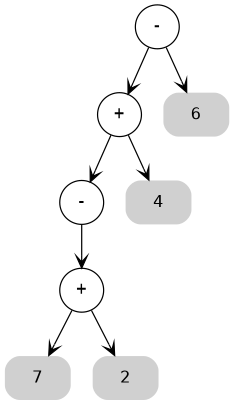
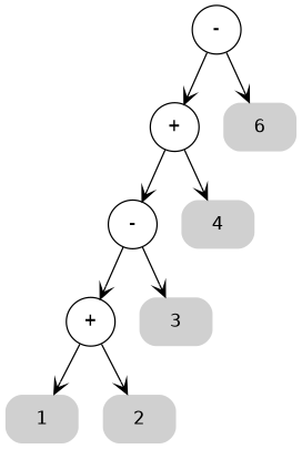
  digraph {
    root=start
    node [color=none fillcolor="#d0d0d0" fontname=Consolas shape=box style="rounded,filled"]
    edge [arrowhead=vee color="#666"]
    n1 [color="#777" fillcolor=white label="-" shape=circle]
    n2 [color="#777" fillcolor=white label="+" shape=circle]
    n3 [label=6]
    n4 [color="#777" fillcolor=white label="-" shape=circle]
    n5 [label=4]
    n6 [color="#777" fillcolor=white label="+" shape=circle]
-   n8 [label=7]
+   n7 [label=3]
+   n8 [label=1]
    n9 [label=2]
    n1 -> n2
    n1 -> n3
    n2 -> n4
    n2 -> n5
    n4 -> n6
+   n4 -> n7
    n6 -> n8
    n6 -> n9
  }
